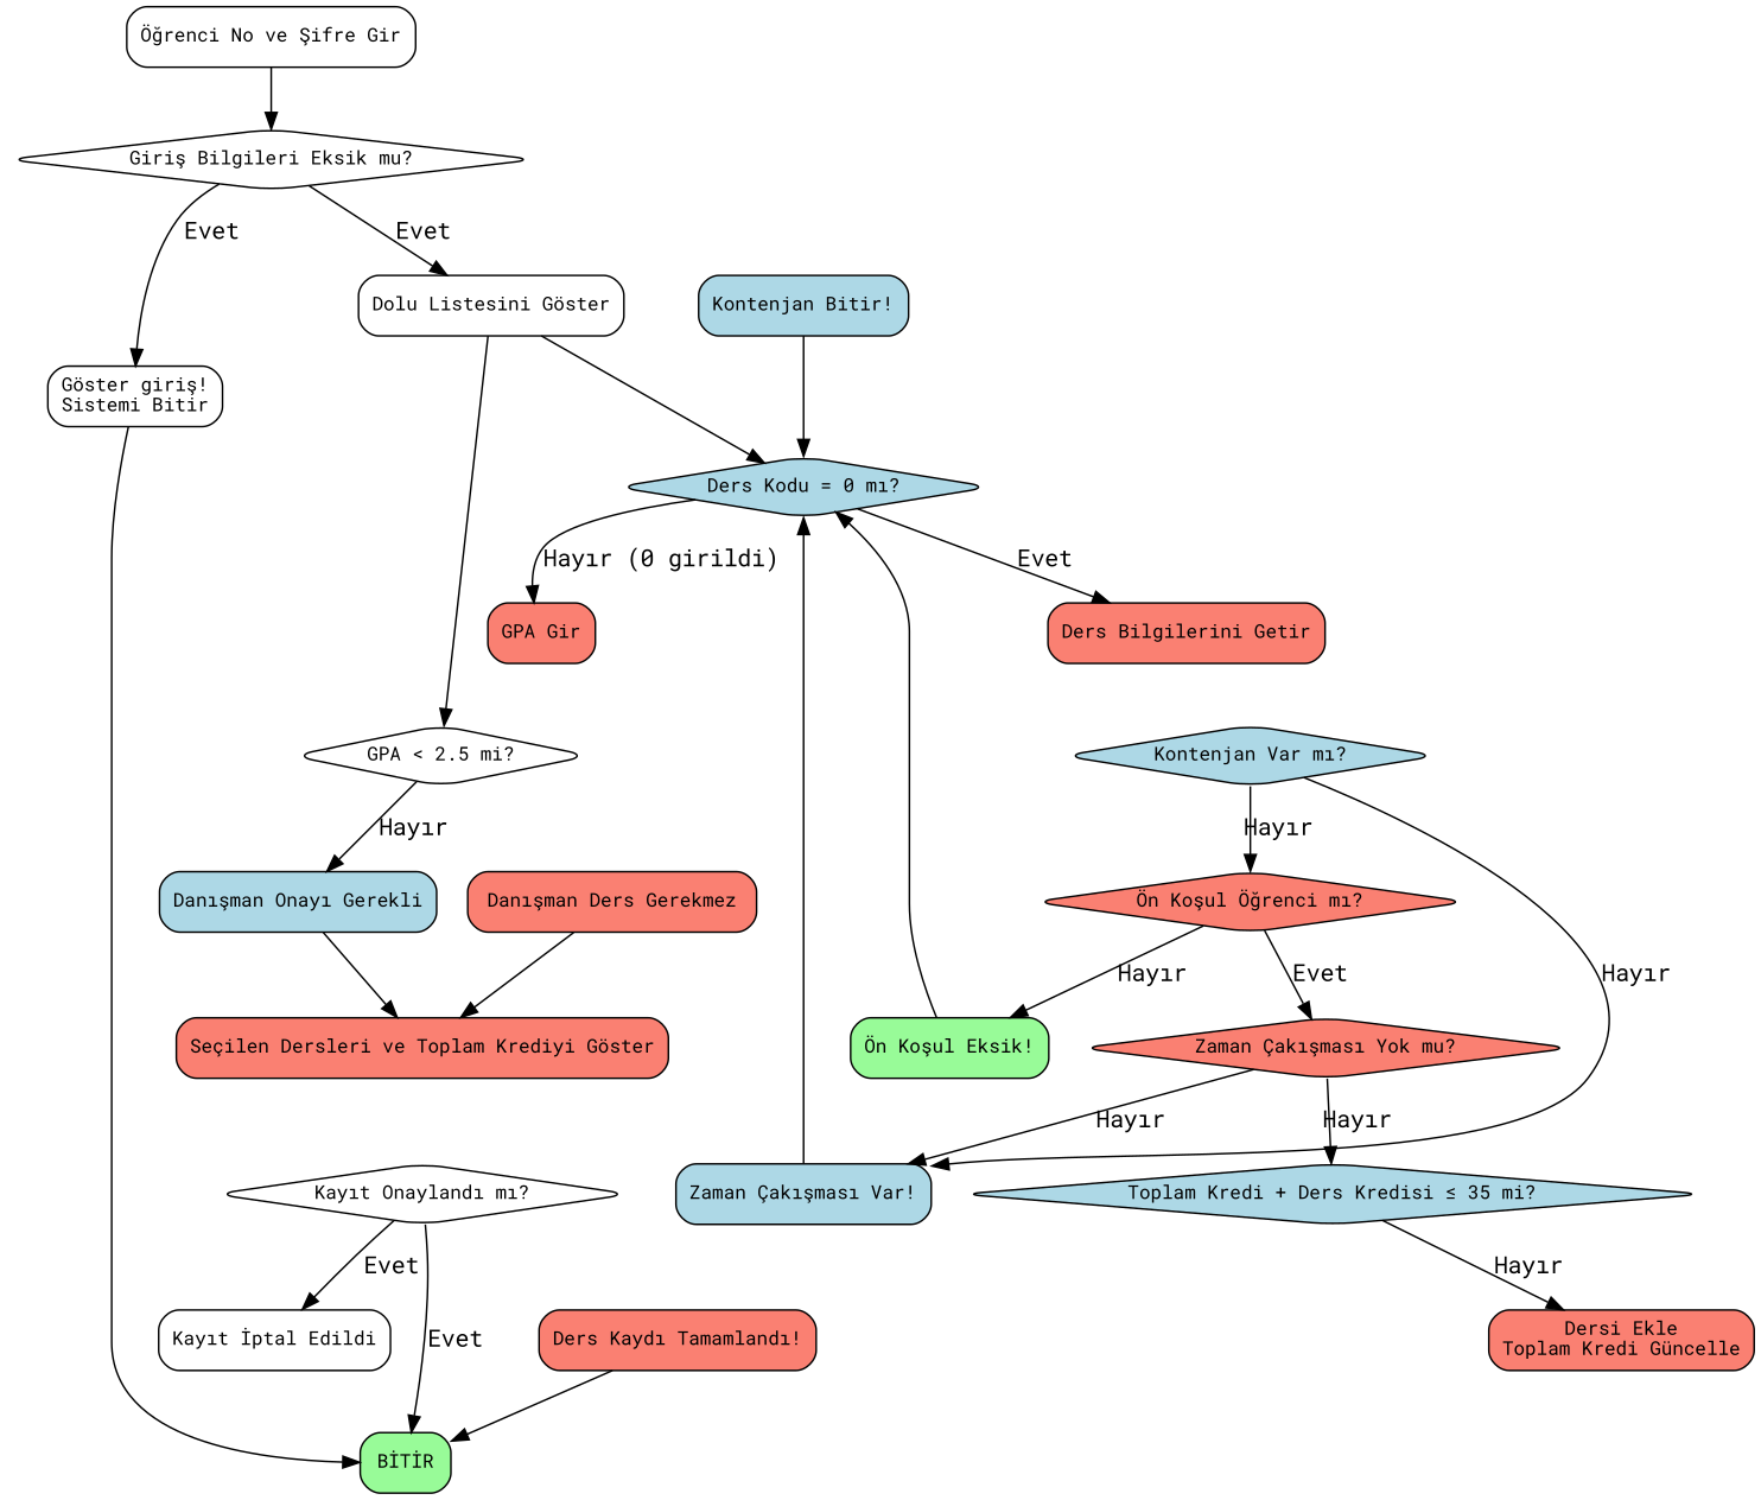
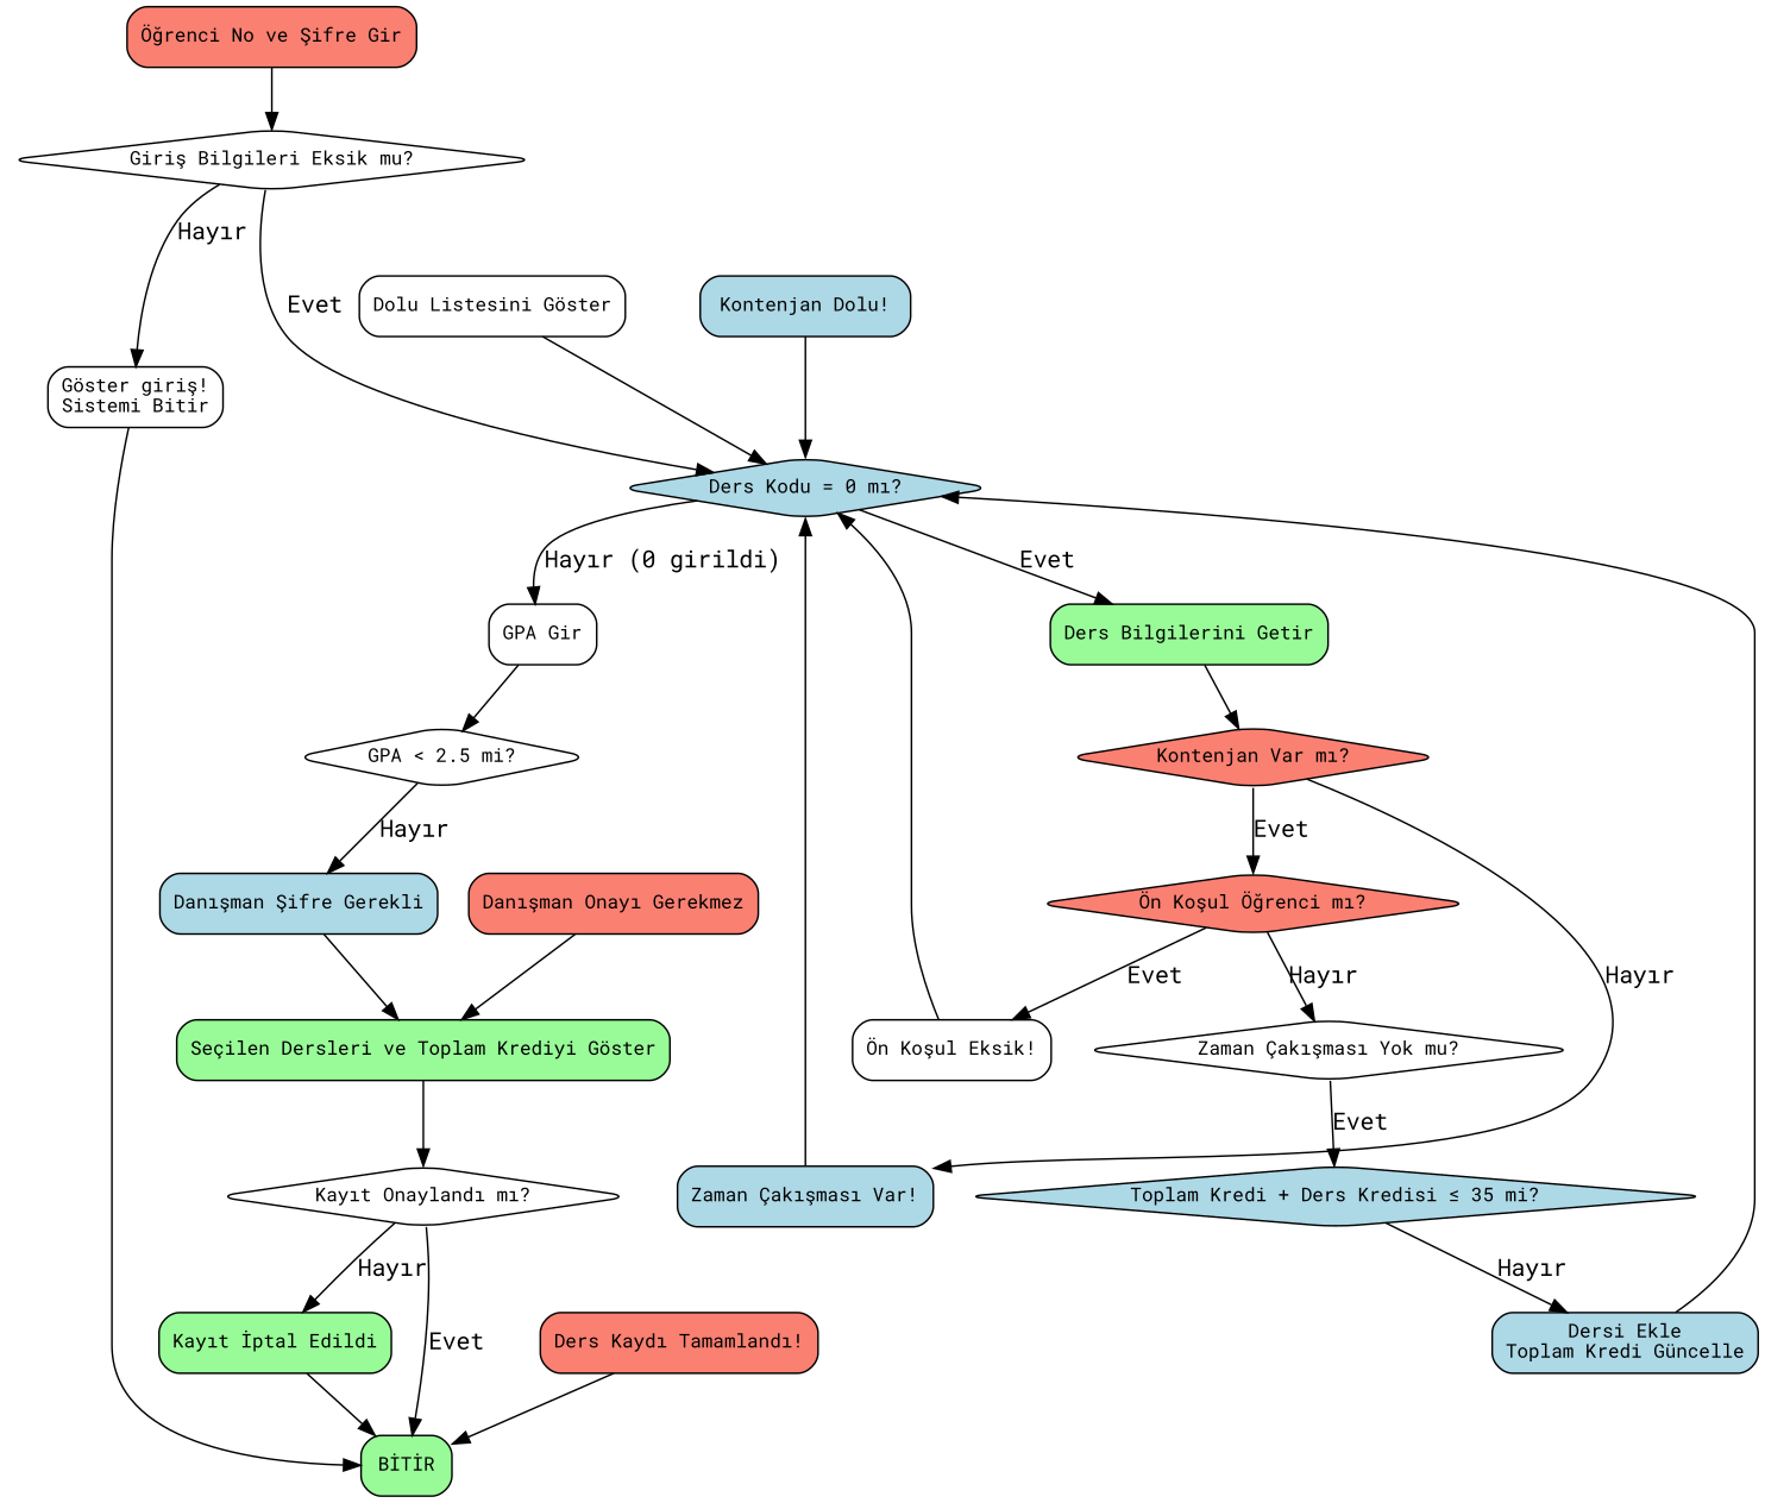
  digraph {
    fontname="Roboto Mono"
    rankdir=TB
    node [fillcolor=salmon fontname="Roboto Mono" fontsize=11 shape=box style="rounded,filled"]
    edge [fontname="Roboto Mono"]
-   n1 [fillcolor=white label="Öğrenci No ve Şifre Gir"]
+   n1 [label="Öğrenci No ve Şifre Gir"]
    n2 [fillcolor=white label="Giriş Bilgileri Eksik mu?" shape=diamond]
    n3 [fillcolor=white label="Göster giriş!\nSistemi Bitir"]
    n4 [fillcolor=white label="Dolu Listesini Göster"]
    n5 [fillcolor=palegreen label="BİTİR"]
    n6 [fillcolor=lightblue label="Ders Kodu = 0 mı?" shape=diamond]
-   n7 [label="Ders Bilgilerini Getir"]
-   n8 [label="GPA Gir"]
-   n9 [fillcolor=lightblue label="Kontenjan Var mı?" shape=diamond]
+   n7 [fillcolor=palegreen label="Ders Bilgilerini Getir"]
+   n8 [fillcolor=white label="GPA Gir"]
+   n9 [label="Kontenjan Var mı?" shape=diamond]
    n10 [fillcolor=white label="GPA < 2.5 mi?" shape=diamond]
    n11 [label="Ön Koşul Öğrenci mı?" shape=diamond]
    n12 [fillcolor=lightblue label="Zaman Çakışması Var!"]
-   n13 [label="Zaman Çakışması Yok mu?" shape=diamond]
-   n14 [fillcolor=palegreen label="Ön Koşul Eksik!"]
-   n15 [fillcolor=lightblue label="Kontenjan Bitir!"]
+   n13 [fillcolor=white label="Zaman Çakışması Yok mu?" shape=diamond]
+   n14 [fillcolor=white label="Ön Koşul Eksik!"]
+   n15 [fillcolor=lightblue label="Kontenjan Dolu!"]
    n16 [fillcolor=lightblue label="Toplam Kredi + Ders Kredisi ≤ 35 mi?" shape=diamond]
-   n17 [label="Dersi Ekle\nToplam Kredi Güncelle"]
-   n18 [fillcolor=lightblue label="Danışman Onayı Gerekli"]
-   n19 [label="Seçilen Dersleri ve Toplam Krediyi Göster"]
-   n20 [label="Danışman Ders Gerekmez"]
+   n17 [fillcolor=lightblue label="Dersi Ekle\nToplam Kredi Güncelle"]
+   n18 [fillcolor=lightblue label="Danışman Şifre Gerekli"]
+   n19 [fillcolor=palegreen label="Seçilen Dersleri ve Toplam Krediyi Göster"]
+   n20 [label="Danışman Onayı Gerekmez"]
    n21 [fillcolor=white label="Kayıt Onaylandı mı?" shape=diamond]
-   n22 [fillcolor=white label="Kayıt İptal Edildi"]
+   n22 [fillcolor=palegreen label="Kayıt İptal Edildi"]
    n23 [label="Ders Kaydı Tamamlandı!"]
    n1 -> n2
-   n2 -> n3 [label=Evet]
-   n2 -> n4 [label=Evet]
+   n2 -> n3 [label="Hayır"]
+   n2 -> n6 [label=Evet]
    n3 -> n5
    n4 -> n6
    n6 -> n7 [label=Evet]
    n6 -> n8 [label="Hayır (0 girildi)"]
-   n4 -> n10
-   n9 -> n11 [label="Hayır"]
+   n7 -> n9
+   n8 -> n10
+   n9 -> n11 [label=Evet]
    n9 -> n12 [label="Hayır"]
    n10 -> n18 [label="Hayır"]
-   n11 -> n13 [label=Evet]
-   n11 -> n14 [label="Hayır"]
+   n11 -> n13 [label="Hayır"]
+   n11 -> n14 [label=Evet]
    n12 -> n6
-   n13 -> n12 [label="Hayır"]
-   n13 -> n16 [label="Hayır"]
+   n13 -> n16 [label=Evet]
    n14 -> n6
    n15 -> n6
    n16 -> n17 [label="Hayır"]
+   n17 -> n6
    n18 -> n19
+   n19 -> n21
    n20 -> n19
    n21 -> n5 [label=Evet]
-   n21 -> n22 [label=Evet]
+   n21 -> n22 [label="Hayır"]
+   n22 -> n5
    n23 -> n5
  }
